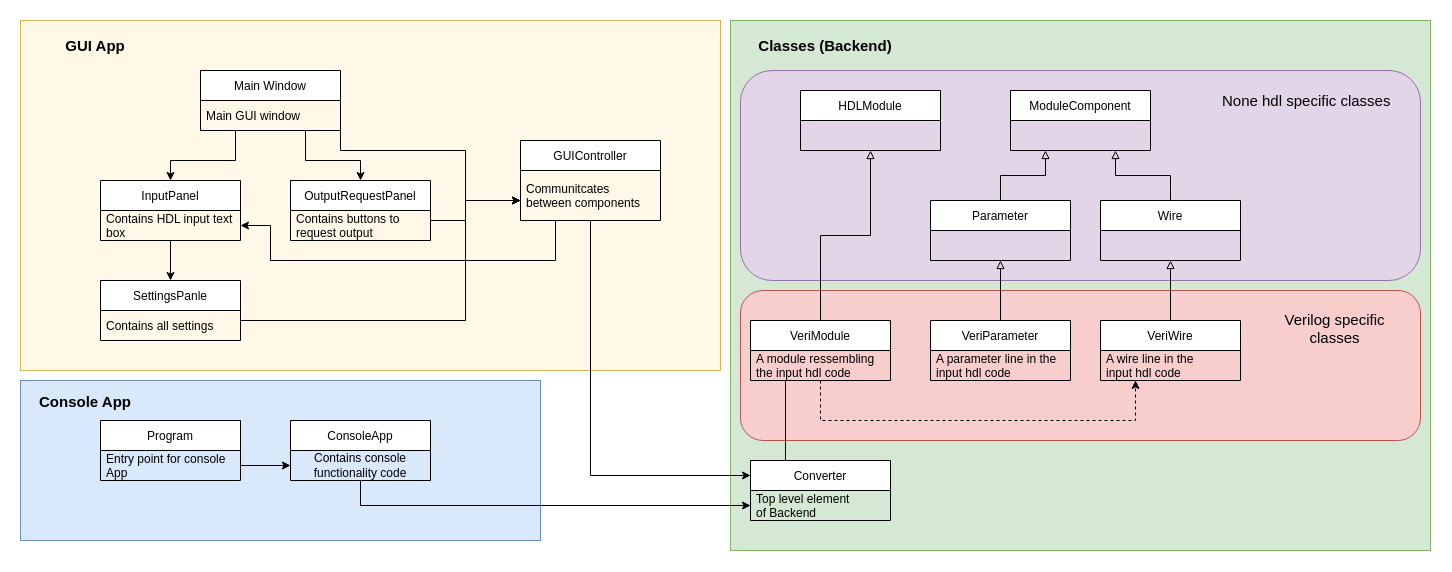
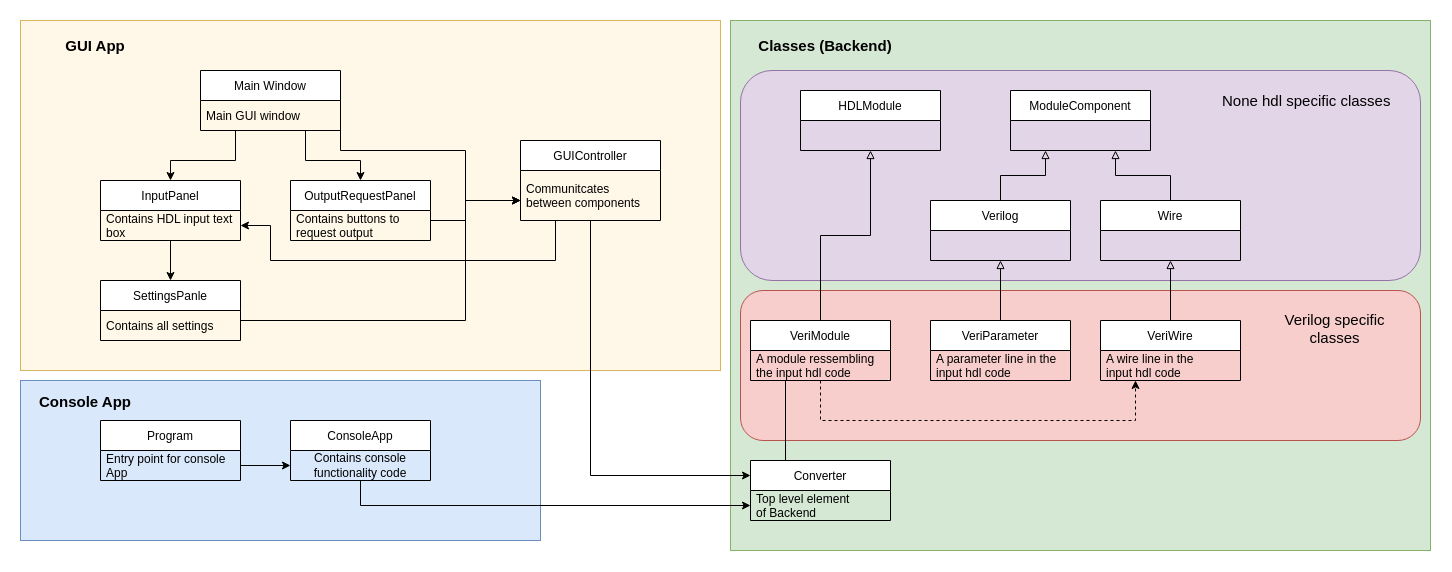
  <mxCell id="0" />
  <mxCell id="1" parent="0" />
  <mxCell id="2" value="" style="rounded=0;whiteSpace=wrap;html=1;fillColor=#d5e8d4;strokeColor=#82b366;" vertex="1" parent="1"><mxGeometry x="730" y="20" width="700" height="530" as="geometry" /></mxCell>
  <mxCell id="3" value="" style="rounded=1;whiteSpace=wrap;html=1;fontSize=15;strokeWidth=1;fillColor=#e1d5e7;strokeColor=#9673a6;" vertex="1" parent="1"><mxGeometry x="740" y="70" width="680" height="210" as="geometry" /></mxCell>
  <mxCell id="4" value="" style="rounded=1;whiteSpace=wrap;html=1;fontSize=15;strokeWidth=1;fillColor=#f8cecc;strokeColor=#b85450;" vertex="1" parent="1"><mxGeometry x="740" y="290" width="680" height="150" as="geometry" /></mxCell>
  <mxCell id="5" value="" style="rounded=0;whiteSpace=wrap;html=1;fillColor=#dae8fc;strokeColor=#6c8ebf;" vertex="1" parent="1"><mxGeometry x="20" y="380" width="520" height="160" as="geometry" /></mxCell>
  <mxCell id="6" value="" style="rounded=0;whiteSpace=wrap;html=1;fillColor=#FFF8E8;strokeColor=#d6b656;" vertex="1" parent="1"><mxGeometry x="20" y="20" width="700" height="350" as="geometry" /></mxCell>
  <mxCell id="7" style="edgeStyle=orthogonalEdgeStyle;rounded=0;orthogonalLoop=1;jettySize=auto;html=1;exitX=0.25;exitY=1;exitDx=0;exitDy=0;entryX=0.5;entryY=0;entryDx=0;entryDy=0;" edge="1" parent="1" source="10" target="13"><mxGeometry relative="1" as="geometry"><Array as="points"><mxPoint x="235" y="160" /><mxPoint x="170" y="160" /></Array></mxGeometry></mxCell>
  <mxCell id="8" style="edgeStyle=orthogonalEdgeStyle;rounded=0;orthogonalLoop=1;jettySize=auto;html=1;exitX=0.75;exitY=1;exitDx=0;exitDy=0;entryX=0.5;entryY=0;entryDx=0;entryDy=0;" edge="1" parent="1" source="10" target="19"><mxGeometry relative="1" as="geometry"><Array as="points"><mxPoint x="305" y="160" /><mxPoint x="360" y="160" /></Array></mxGeometry></mxCell>
  <mxCell id="9" style="edgeStyle=orthogonalEdgeStyle;rounded=0;orthogonalLoop=1;jettySize=auto;html=1;exitX=1;exitY=0.5;exitDx=0;exitDy=0;entryX=0;entryY=0.75;entryDx=0;entryDy=0;" edge="1" parent="1" source="10" target="23"><mxGeometry relative="1" as="geometry"><Array as="points"><mxPoint x="340" y="150" /><mxPoint x="465" y="150" /><mxPoint x="465" y="200" /></Array></mxGeometry></mxCell>
  <mxCell id="10" value="Main Window" style="swimlane;fontStyle=0;childLayout=stackLayout;horizontal=1;startSize=30;horizontalStack=0;resizeParent=1;resizeParentMax=0;resizeLast=0;collapsible=1;marginBottom=0;" vertex="1" parent="1"><mxGeometry x="200" y="70" width="140" height="60" as="geometry" /></mxCell>
  <mxCell id="11" value="Main GUI window" style="text;strokeColor=none;fillColor=none;align=left;verticalAlign=middle;spacingLeft=4;spacingRight=4;overflow=hidden;points=[[0,0.5],[1,0.5]];portConstraint=eastwest;rotatable=0;" vertex="1" parent="10"><mxGeometry y="30" width="140" height="30" as="geometry" /></mxCell>
  <mxCell id="12" style="edgeStyle=orthogonalEdgeStyle;rounded=0;orthogonalLoop=1;jettySize=auto;html=1;exitX=0.5;exitY=1;exitDx=0;exitDy=0;entryX=0.5;entryY=0;entryDx=0;entryDy=0;" edge="1" parent="1" source="13" target="16"><mxGeometry relative="1" as="geometry" /></mxCell>
  <mxCell id="13" value="InputPanel" style="swimlane;fontStyle=0;childLayout=stackLayout;horizontal=1;startSize=30;horizontalStack=0;resizeParent=1;resizeParentMax=0;resizeLast=0;collapsible=1;marginBottom=0;" vertex="1" parent="1"><mxGeometry x="100" y="180" width="140" height="60" as="geometry" /></mxCell>
  <mxCell id="14" value="Contains HDL input text&#10;box" style="text;strokeColor=none;fillColor=none;align=left;verticalAlign=middle;spacingLeft=4;spacingRight=4;overflow=hidden;points=[[0,0.5],[1,0.5]];portConstraint=eastwest;rotatable=0;" vertex="1" parent="13"><mxGeometry y="30" width="140" height="30" as="geometry" /></mxCell>
  <mxCell id="15" style="edgeStyle=orthogonalEdgeStyle;rounded=0;orthogonalLoop=1;jettySize=auto;html=1;exitX=1;exitY=0.5;exitDx=0;exitDy=0;entryX=0;entryY=0.75;entryDx=0;entryDy=0;" edge="1" parent="1" source="16" target="23"><mxGeometry relative="1" as="geometry"><Array as="points"><mxPoint x="240" y="320" /><mxPoint x="465" y="320" /><mxPoint x="465" y="200" /></Array></mxGeometry></mxCell>
  <mxCell id="16" value="SettingsPanle" style="swimlane;fontStyle=0;childLayout=stackLayout;horizontal=1;startSize=30;horizontalStack=0;resizeParent=1;resizeParentMax=0;resizeLast=0;collapsible=1;marginBottom=0;" vertex="1" parent="1"><mxGeometry x="100" y="280" width="140" height="60" as="geometry" /></mxCell>
  <mxCell id="17" value="Contains all settings " style="text;strokeColor=none;fillColor=none;align=left;verticalAlign=middle;spacingLeft=4;spacingRight=4;overflow=hidden;points=[[0,0.5],[1,0.5]];portConstraint=eastwest;rotatable=0;" vertex="1" parent="16"><mxGeometry y="30" width="140" height="30" as="geometry" /></mxCell>
  <mxCell id="18" style="edgeStyle=orthogonalEdgeStyle;rounded=0;orthogonalLoop=1;jettySize=auto;html=1;exitX=1;exitY=0.5;exitDx=0;exitDy=0;entryX=0;entryY=0.75;entryDx=0;entryDy=0;" edge="1" parent="1" source="19" target="23"><mxGeometry relative="1" as="geometry"><Array as="points"><mxPoint x="430" y="220" /><mxPoint x="465" y="220" /><mxPoint x="465" y="200" /></Array></mxGeometry></mxCell>
  <mxCell id="19" value="OutputRequestPanel" style="swimlane;fontStyle=0;childLayout=stackLayout;horizontal=1;startSize=30;horizontalStack=0;resizeParent=1;resizeParentMax=0;resizeLast=0;collapsible=1;marginBottom=0;" vertex="1" parent="1"><mxGeometry x="290" y="180" width="140" height="60" as="geometry" /></mxCell>
  <mxCell id="20" value="Contains buttons to &#10;request output" style="text;strokeColor=none;fillColor=none;align=left;verticalAlign=middle;spacingLeft=4;spacingRight=4;overflow=hidden;points=[[0,0.5],[1,0.5]];portConstraint=eastwest;rotatable=0;" vertex="1" parent="19"><mxGeometry y="30" width="140" height="30" as="geometry" /></mxCell>
  <mxCell id="21" style="edgeStyle=orthogonalEdgeStyle;rounded=0;orthogonalLoop=1;jettySize=auto;html=1;exitX=0.5;exitY=1;exitDx=0;exitDy=0;entryX=0;entryY=0.25;entryDx=0;entryDy=0;endArrow=classic;endFill=1;" edge="1" parent="1" source="23" target="31"><mxGeometry relative="1" as="geometry" /></mxCell>
  <mxCell id="22" style="edgeStyle=orthogonalEdgeStyle;rounded=0;orthogonalLoop=1;jettySize=auto;html=1;exitX=0.25;exitY=1;exitDx=0;exitDy=0;fontSize=15;endArrow=classic;endFill=1;entryX=1;entryY=0.5;entryDx=0;entryDy=0;" edge="1" parent="1" source="23" target="14"><mxGeometry relative="1" as="geometry"><Array as="points"><mxPoint x="555" y="260" /><mxPoint x="270" y="260" /><mxPoint x="270" y="225" /></Array></mxGeometry></mxCell>
  <mxCell id="23" value="GUIController" style="swimlane;fontStyle=0;childLayout=stackLayout;horizontal=1;startSize=30;horizontalStack=0;resizeParent=1;resizeParentMax=0;resizeLast=0;collapsible=1;marginBottom=0;" vertex="1" parent="1"><mxGeometry x="520" y="140" width="140" height="80" as="geometry" /></mxCell>
  <mxCell id="24" value="Communitcates &#10;between components" style="text;strokeColor=none;fillColor=none;align=left;verticalAlign=middle;spacingLeft=4;spacingRight=4;overflow=hidden;points=[[0,0.5],[1,0.5]];portConstraint=eastwest;rotatable=0;" vertex="1" parent="23"><mxGeometry y="30" width="140" height="50" as="geometry" /></mxCell>
  <mxCell id="25" style="edgeStyle=orthogonalEdgeStyle;rounded=0;orthogonalLoop=1;jettySize=auto;html=1;exitX=1;exitY=0.75;exitDx=0;exitDy=0;entryX=0;entryY=0.75;entryDx=0;entryDy=0;" edge="1" parent="1" source="26" target="28"><mxGeometry relative="1" as="geometry" /></mxCell>
  <mxCell id="26" value="Program" style="swimlane;fontStyle=0;childLayout=stackLayout;horizontal=1;startSize=30;horizontalStack=0;resizeParent=1;resizeParentMax=0;resizeLast=0;collapsible=1;marginBottom=0;" vertex="1" parent="1"><mxGeometry x="100" y="420" width="140" height="60" as="geometry" /></mxCell>
  <mxCell id="27" value="Entry point for console &#10;App" style="text;strokeColor=none;fillColor=none;align=left;verticalAlign=middle;spacingLeft=4;spacingRight=4;overflow=hidden;points=[[0,0.5],[1,0.5]];portConstraint=eastwest;rotatable=0;" vertex="1" parent="26"><mxGeometry y="30" width="140" height="30" as="geometry" /></mxCell>
  <mxCell id="28" value="ConsoleApp" style="swimlane;fontStyle=0;childLayout=stackLayout;horizontal=1;startSize=30;horizontalStack=0;resizeParent=1;resizeParentMax=0;resizeLast=0;collapsible=1;marginBottom=0;" vertex="1" parent="1"><mxGeometry x="290" y="420" width="140" height="60" as="geometry" /></mxCell>
  <mxCell id="29" value="Contains console functionality code" style="text;html=1;strokeColor=none;fillColor=none;align=center;verticalAlign=middle;whiteSpace=wrap;rounded=0;" vertex="1" parent="28"><mxGeometry y="30" width="140" height="30" as="geometry" /></mxCell>
  <mxCell id="30" style="edgeStyle=orthogonalEdgeStyle;rounded=0;orthogonalLoop=1;jettySize=auto;html=1;exitX=0.25;exitY=0;exitDx=0;exitDy=0;entryX=0.25;entryY=1;entryDx=0;entryDy=0;endArrow=none;endFill=1;" edge="1" parent="1" source="31" target="41"><mxGeometry relative="1" as="geometry" /></mxCell>
  <mxCell id="31" value="Converter" style="swimlane;fontStyle=0;childLayout=stackLayout;horizontal=1;startSize=30;horizontalStack=0;resizeParent=1;resizeParentMax=0;resizeLast=0;collapsible=1;marginBottom=0;" vertex="1" parent="1"><mxGeometry x="750" y="460" width="140" height="60" as="geometry" /></mxCell>
  <mxCell id="32" value="Top level element &#10;of Backend" style="text;strokeColor=none;fillColor=none;align=left;verticalAlign=middle;spacingLeft=4;spacingRight=4;overflow=hidden;points=[[0,0.5],[1,0.5]];portConstraint=eastwest;rotatable=0;" vertex="1" parent="31"><mxGeometry y="30" width="140" height="30" as="geometry" /></mxCell>
  <mxCell id="33" value="HDLModule" style="swimlane;fontStyle=0;childLayout=stackLayout;horizontal=1;startSize=30;horizontalStack=0;resizeParent=1;resizeParentMax=0;resizeLast=0;collapsible=1;marginBottom=0;" vertex="1" parent="1"><mxGeometry x="800" y="90" width="140" height="60" as="geometry" /></mxCell>
  <mxCell id="34" value="ModuleComponent" style="swimlane;fontStyle=0;childLayout=stackLayout;horizontal=1;startSize=30;horizontalStack=0;resizeParent=1;resizeParentMax=0;resizeLast=0;collapsible=1;marginBottom=0;" vertex="1" parent="1"><mxGeometry x="1010" y="90" width="140" height="60" as="geometry" /></mxCell>
  <mxCell id="35" style="edgeStyle=orthogonalEdgeStyle;rounded=0;orthogonalLoop=1;jettySize=auto;html=1;exitX=0.5;exitY=0;exitDx=0;exitDy=0;entryX=0.25;entryY=1;entryDx=0;entryDy=0;endArrow=block;endFill=0;" edge="1" parent="1" source="36" target="34"><mxGeometry relative="1" as="geometry" /></mxCell>
- <mxCell id="36" value="Parameter" style="swimlane;fontStyle=0;childLayout=stackLayout;horizontal=1;startSize=30;horizontalStack=0;resizeParent=1;resizeParentMax=0;resizeLast=0;collapsible=1;marginBottom=0;" vertex="1" parent="1"><mxGeometry x="930" y="200" width="140" height="60" as="geometry" /></mxCell>
+ <mxCell id="36" value="Verilog" style="swimlane;fontStyle=0;childLayout=stackLayout;horizontal=1;startSize=30;horizontalStack=0;resizeParent=1;resizeParentMax=0;resizeLast=0;collapsible=1;marginBottom=0;" vertex="1" parent="1"><mxGeometry x="930" y="200" width="140" height="60" as="geometry" /></mxCell>
  <mxCell id="37" style="edgeStyle=orthogonalEdgeStyle;rounded=0;orthogonalLoop=1;jettySize=auto;html=1;exitX=0.5;exitY=0;exitDx=0;exitDy=0;entryX=0.75;entryY=1;entryDx=0;entryDy=0;endArrow=block;endFill=0;" edge="1" parent="1" source="38" target="34"><mxGeometry relative="1" as="geometry" /></mxCell>
  <mxCell id="38" value="Wire" style="swimlane;fontStyle=0;childLayout=stackLayout;horizontal=1;startSize=30;horizontalStack=0;resizeParent=1;resizeParentMax=0;resizeLast=0;collapsible=1;marginBottom=0;" vertex="1" parent="1"><mxGeometry x="1100" y="200" width="140" height="60" as="geometry" /></mxCell>
  <mxCell id="39" style="edgeStyle=orthogonalEdgeStyle;rounded=0;orthogonalLoop=1;jettySize=auto;html=1;exitX=0.5;exitY=1;exitDx=0;exitDy=0;entryX=0.25;entryY=1;entryDx=0;entryDy=0;dashed=1;" edge="1" parent="1" source="41" target="47"><mxGeometry relative="1" as="geometry"><Array as="points"><mxPoint x="820" y="420" /><mxPoint x="1135" y="420" /></Array></mxGeometry></mxCell>
  <mxCell id="40" style="edgeStyle=orthogonalEdgeStyle;rounded=0;orthogonalLoop=1;jettySize=auto;html=1;exitX=0.5;exitY=0;exitDx=0;exitDy=0;entryX=0.5;entryY=1;entryDx=0;entryDy=0;endArrow=block;endFill=0;" edge="1" parent="1" source="41" target="33"><mxGeometry relative="1" as="geometry" /></mxCell>
  <mxCell id="41" value="VeriModule" style="swimlane;fontStyle=0;childLayout=stackLayout;horizontal=1;startSize=30;horizontalStack=0;resizeParent=1;resizeParentMax=0;resizeLast=0;collapsible=1;marginBottom=0;" vertex="1" parent="1"><mxGeometry x="750" y="320" width="140" height="60" as="geometry" /></mxCell>
  <mxCell id="42" value="A module ressembling &#10;the input hdl code" style="text;strokeColor=none;fillColor=none;align=left;verticalAlign=middle;spacingLeft=4;spacingRight=4;overflow=hidden;points=[[0,0.5],[1,0.5]];portConstraint=eastwest;rotatable=0;" vertex="1" parent="41"><mxGeometry y="30" width="140" height="30" as="geometry" /></mxCell>
  <mxCell id="43" style="edgeStyle=orthogonalEdgeStyle;rounded=0;orthogonalLoop=1;jettySize=auto;html=1;exitX=0.5;exitY=0;exitDx=0;exitDy=0;entryX=0.5;entryY=1;entryDx=0;entryDy=0;endArrow=block;endFill=0;" edge="1" parent="1" source="44" target="36"><mxGeometry relative="1" as="geometry" /></mxCell>
  <mxCell id="44" value="VeriParameter" style="swimlane;fontStyle=0;childLayout=stackLayout;horizontal=1;startSize=30;horizontalStack=0;resizeParent=1;resizeParentMax=0;resizeLast=0;collapsible=1;marginBottom=0;" vertex="1" parent="1"><mxGeometry x="930" y="320" width="140" height="60" as="geometry" /></mxCell>
  <mxCell id="45" value="A parameter line in the &#10;input hdl code" style="text;strokeColor=none;fillColor=none;align=left;verticalAlign=middle;spacingLeft=4;spacingRight=4;overflow=hidden;points=[[0,0.5],[1,0.5]];portConstraint=eastwest;rotatable=0;" vertex="1" parent="44"><mxGeometry y="30" width="140" height="30" as="geometry" /></mxCell>
  <mxCell id="46" style="edgeStyle=orthogonalEdgeStyle;rounded=0;orthogonalLoop=1;jettySize=auto;html=1;exitX=0.5;exitY=0;exitDx=0;exitDy=0;entryX=0.5;entryY=1;entryDx=0;entryDy=0;endArrow=block;endFill=0;" edge="1" parent="1" source="47" target="38"><mxGeometry relative="1" as="geometry" /></mxCell>
  <mxCell id="47" value="VeriWire" style="swimlane;fontStyle=0;childLayout=stackLayout;horizontal=1;startSize=30;horizontalStack=0;resizeParent=1;resizeParentMax=0;resizeLast=0;collapsible=1;marginBottom=0;" vertex="1" parent="1"><mxGeometry x="1100" y="320" width="140" height="60" as="geometry" /></mxCell>
  <mxCell id="48" value="A wire line in the &#10;input hdl code" style="text;strokeColor=none;fillColor=none;align=left;verticalAlign=middle;spacingLeft=4;spacingRight=4;overflow=hidden;points=[[0,0.5],[1,0.5]];portConstraint=eastwest;rotatable=0;" vertex="1" parent="47"><mxGeometry y="30" width="140" height="30" as="geometry" /></mxCell>
  <mxCell id="49" style="edgeStyle=orthogonalEdgeStyle;rounded=0;orthogonalLoop=1;jettySize=auto;html=1;exitX=0.5;exitY=1;exitDx=0;exitDy=0;entryX=0;entryY=0.75;entryDx=0;entryDy=0;endArrow=classic;endFill=1;" edge="1" parent="1" source="29" target="31"><mxGeometry relative="1" as="geometry" /></mxCell>
  <mxCell id="50" value="GUI App" style="text;html=1;strokeColor=none;fillColor=none;align=center;verticalAlign=middle;whiteSpace=wrap;rounded=0;strokeWidth=1;fontStyle=1;fontSize=15;" vertex="1" parent="1"><mxGeometry x="30" y="30" width="130" height="30" as="geometry" /></mxCell>
  <mxCell id="51" value="Console App" style="text;html=1;strokeColor=none;fillColor=none;align=center;verticalAlign=middle;whiteSpace=wrap;rounded=0;strokeWidth=1;fontStyle=1;fontSize=15;" vertex="1" parent="1"><mxGeometry x="20" y="386" width="130" height="30" as="geometry" /></mxCell>
  <mxCell id="52" value="Classes (Backend)" style="text;html=1;strokeColor=none;fillColor=none;align=center;verticalAlign=middle;whiteSpace=wrap;rounded=0;strokeWidth=1;fontStyle=1;fontSize=15;" vertex="1" parent="1"><mxGeometry x="750" y="30" width="150" height="30" as="geometry" /></mxCell>
  <mxCell id="53" value="Verilog specific classes" style="text;html=1;strokeColor=none;fillColor=none;align=center;verticalAlign=middle;whiteSpace=wrap;rounded=0;fontSize=15;" vertex="1" parent="1"><mxGeometry x="1270" y="300" width="129" height="55" as="geometry" /></mxCell>
  <mxCell id="54" value="&lt;span style=&quot;color: rgb(0 , 0 , 0) ; font-family: &amp;#34;helvetica&amp;#34; ; font-size: 15px ; font-style: normal ; font-weight: 400 ; letter-spacing: normal ; text-align: center ; text-indent: 0px ; text-transform: none ; word-spacing: 0px ; display: inline ; float: none&quot;&gt;None hdl specific classes&lt;/span&gt;" style="text;whiteSpace=wrap;html=1;fontSize=15;labelBackgroundColor=none;" vertex="1" parent="1"><mxGeometry x="1220" y="85" width="210" height="30" as="geometry" /></mxCell>
